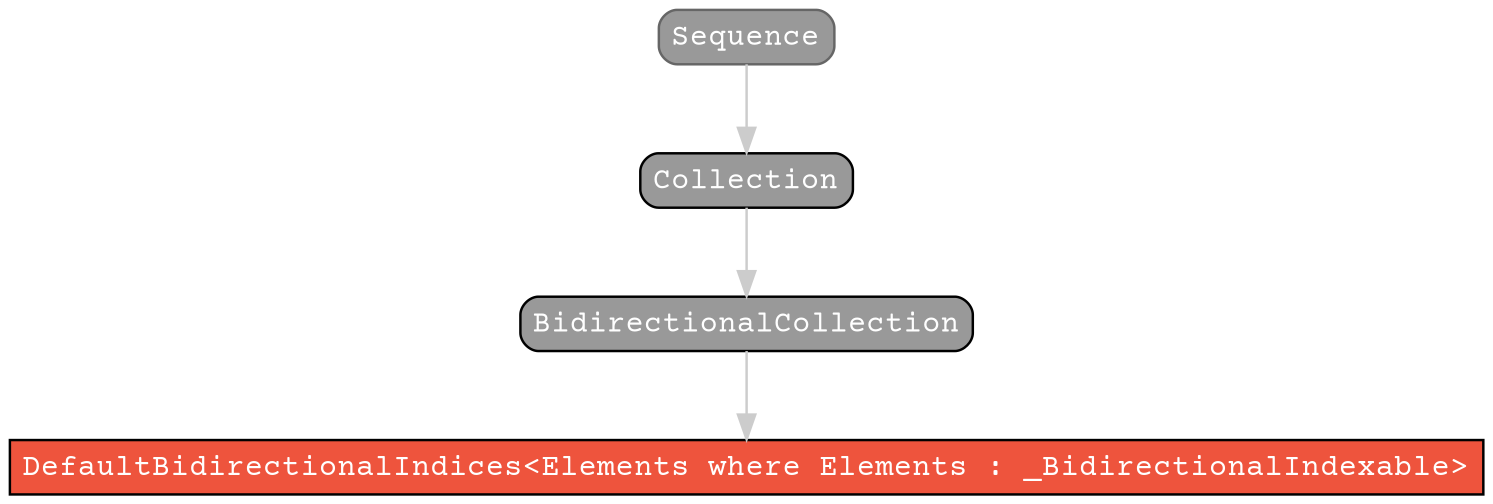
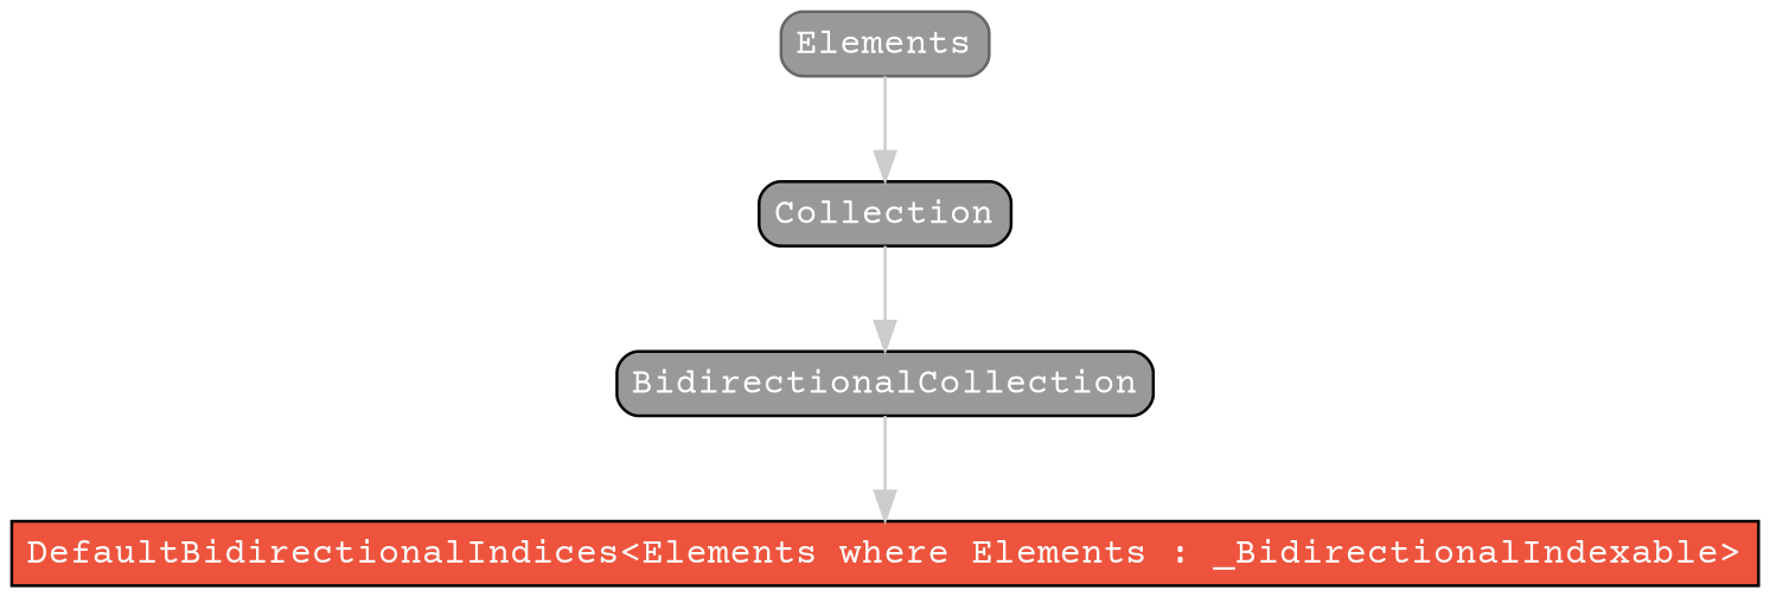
  strict digraph {
    fontname="Courier Prime"
    node [color=black fillcolor="#999999" fontcolor=white fontname="Courier Prime" fontsize=12 margin="0.07,0.05" shape=box style="filled,rounded"]
    edge [color="#cccccc" fontname="Courier Prime"]
    "DefaultBidirectionalIndices<Elements where Elements : _BidirectionalIndexable>" [fillcolor="#ee543d" height=0.3 style=filled]
    BidirectionalCollection [height=0.3]
    Collection [height=0.3]
-   Sequence [color=gray40 height=0.3]
+   Sequence [color=gray40 height=0.3 label=Elements]
    subgraph sub_1 {
      rank=max
      "DefaultBidirectionalIndices<Elements where Elements : _BidirectionalIndexable>"
    }
    BidirectionalCollection -> "DefaultBidirectionalIndices<Elements where Elements : _BidirectionalIndexable>"
    Collection -> BidirectionalCollection
    Sequence -> Collection
  }
